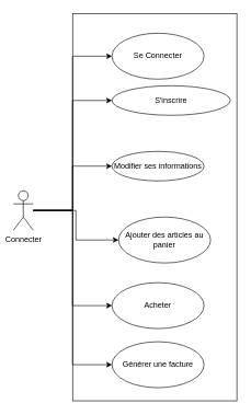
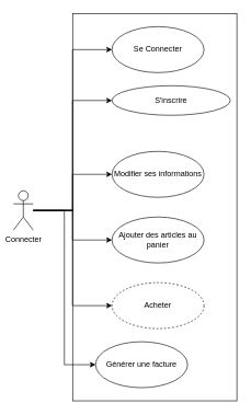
  <mxCell id="0" />
  <mxCell id="1" parent="0" />
  <mxCell id="2" style="edgeStyle=orthogonalEdgeStyle;rounded=0;orthogonalLoop=1;jettySize=auto;html=1;entryX=0;entryY=0.5;entryDx=0;entryDy=0;" edge="1" parent="1" source="8" target="9"><mxGeometry relative="1" as="geometry" /></mxCell>
  <mxCell id="3" style="edgeStyle=orthogonalEdgeStyle;rounded=0;orthogonalLoop=1;jettySize=auto;html=1;entryX=0;entryY=0.5;entryDx=0;entryDy=0;" edge="1" parent="1" source="8" target="10"><mxGeometry relative="1" as="geometry" /></mxCell>
  <mxCell id="4" style="edgeStyle=orthogonalEdgeStyle;rounded=0;orthogonalLoop=1;jettySize=auto;html=1;entryX=0;entryY=0.5;entryDx=0;entryDy=0;" edge="1" parent="1" source="8" target="11"><mxGeometry relative="1" as="geometry" /></mxCell>
  <mxCell id="5" style="edgeStyle=orthogonalEdgeStyle;rounded=0;orthogonalLoop=1;jettySize=auto;html=1;entryX=0;entryY=0.5;entryDx=0;entryDy=0;" edge="1" parent="1" source="8" target="12"><mxGeometry relative="1" as="geometry" /></mxCell>
  <mxCell id="6" style="edgeStyle=orthogonalEdgeStyle;rounded=0;orthogonalLoop=1;jettySize=auto;html=1;entryX=0;entryY=0.5;entryDx=0;entryDy=0;" edge="1" parent="1" source="8" target="13"><mxGeometry relative="1" as="geometry" /></mxCell>
  <mxCell id="7" style="edgeStyle=orthogonalEdgeStyle;rounded=0;orthogonalLoop=1;jettySize=auto;html=1;entryX=0;entryY=0.5;entryDx=0;entryDy=0;" edge="1" parent="1" source="8" target="14"><mxGeometry relative="1" as="geometry" /></mxCell>
  <mxCell id="8" value="Connecter" style="shape=umlActor;verticalLabelPosition=bottom;verticalAlign=top;html=1;outlineConnect=0;" vertex="1" parent="1"><mxGeometry x="20" y="290" width="30" height="60" as="geometry" /></mxCell>
- <mxCell id="9" value="Se Connecter" style="ellipse;whiteSpace=wrap;html=1;" vertex="1" parent="1"><mxGeometry x="170" y="50" width="140" height="70" as="geometry" /></mxCell>
+ <mxCell id="9" value="Se Connecter" style="ellipse;whiteSpace=wrap;html=1;" vertex="1" parent="1"><mxGeometry x="170" y="40" width="140" height="70" as="geometry" /></mxCell>
  <mxCell id="10" value="S'inscrire" style="ellipse;whiteSpace=wrap;html=1;" vertex="1" parent="1"><mxGeometry x="170" y="130" width="180" height="45" as="geometry" /></mxCell>
- <mxCell id="11" value="Modifier ses informations" style="ellipse;whiteSpace=wrap;html=1;" vertex="1" parent="1"><mxGeometry x="170" y="230" width="140" height="45" as="geometry" /></mxCell>
- <mxCell id="12" value="Ajouter des articles au panier" style="ellipse;whiteSpace=wrap;html=1;" vertex="1" parent="1"><mxGeometry x="180" y="330" width="140" height="70" as="geometry" /></mxCell>
- <mxCell id="13" value="Acheter" style="ellipse;whiteSpace=wrap;html=1;" vertex="1" parent="1"><mxGeometry x="170" y="430" width="140" height="70" as="geometry" /></mxCell>
- <mxCell id="14" value="Générer une facture" style="ellipse;whiteSpace=wrap;html=1;" vertex="1" parent="1"><mxGeometry x="170" y="520" width="140" height="70" as="geometry" /></mxCell>
+ <mxCell id="11" value="Modifier ses informations" style="ellipse;whiteSpace=wrap;html=1;" vertex="1" parent="1"><mxGeometry x="170" y="230" width="140" height="70" as="geometry" /></mxCell>
+ <mxCell id="12" value="Ajouter des articles au panier" style="ellipse;whiteSpace=wrap;html=1;" vertex="1" parent="1"><mxGeometry x="170" y="330" width="140" height="70" as="geometry" /></mxCell>
+ <mxCell id="13" value="Acheter" style="ellipse;whiteSpace=wrap;html=1;dashed=1;" vertex="1" parent="1"><mxGeometry x="170" y="430" width="140" height="70" as="geometry" /></mxCell>
+ <mxCell id="14" value="Générer une facture" style="ellipse;whiteSpace=wrap;html=1;" vertex="1" parent="1"><mxGeometry x="145" y="520" width="140" height="70" as="geometry" /></mxCell>
  <mxCell id="15" value="" style="rounded=0;whiteSpace=wrap;html=1;fillColor=none;" vertex="1" parent="1"><mxGeometry x="110" y="20" width="250" height="590" as="geometry" /></mxCell>
